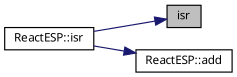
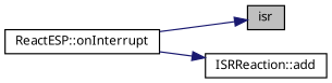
  digraph {
    fontname="Noto Sans"
    rankdir=RL
    node [color=black fontname="Noto Sans" fontsize=10 shape=record]
    edge [color=midnightblue dir=back fontname="Noto Sans" fontsize=10 labelfontname=Helvetica labelfontsize=10 style=solid]
    n1 [fillcolor=grey75 fontcolor=black height=0.2 label=isr style=filled width=0.4]
-   n2 [height=0.2 label="ReactESP::isr" width=0.4]
-   n3 [height=0.2 label="ReactESP::add" width=0.4]
+   n2 [height=0.2 label="ReactESP::onInterrupt" width=0.4]
+   n3 [height=0.2 label="ISRReaction::add" width=0.4]
    n1 -> n2
    n3 -> n2
  }
